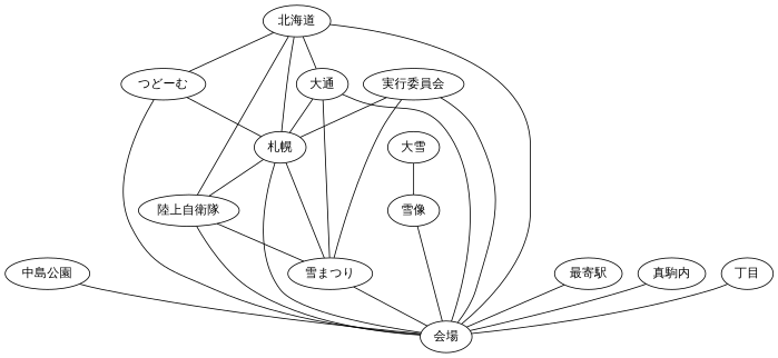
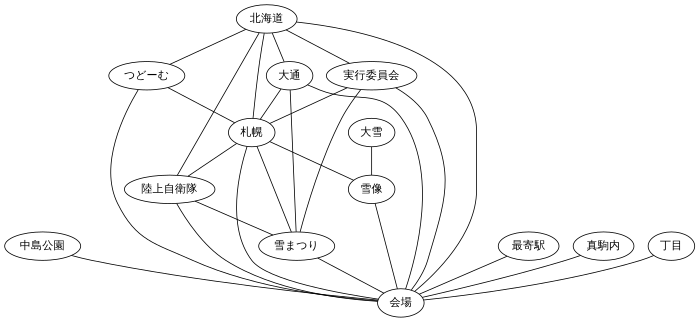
  graph {
    fontname="JetBrains Mono"
    node [fontname="JetBrains Mono"]
    edge [fontname="JetBrains Mono"]
    "中島公園"
    "会場"
    "陸上自衛隊"
    "雪まつり"
    "雪像"
    "北海道"
    "つどーむ"
    "札幌"
    "実行委員会"
    "大通"
    "最寄駅"
    "大雪"
    "真駒内"
    "丁目"
    "中島公園" -- "会場"
    "陸上自衛隊" -- "会場"
    "陸上自衛隊" -- "雪まつり"
    "雪まつり" -- "会場"
    "雪像" -- "会場"
    "北海道" -- "会場"
    "北海道" -- "陸上自衛隊"
    "北海道" -- "つどーむ"
    "北海道" -- "札幌"
+   "北海道" -- "実行委員会"
    "北海道" -- "大通"
    "つどーむ" -- "会場"
    "つどーむ" -- "札幌"
    "札幌" -- "会場"
    "札幌" -- "陸上自衛隊"
    "札幌" -- "雪まつり"
+   "札幌" -- "雪像"
    "実行委員会" -- "会場"
    "実行委員会" -- "雪まつり"
    "実行委員会" -- "札幌"
    "大通" -- "会場"
    "大通" -- "雪まつり"
    "大通" -- "札幌"
    "最寄駅" -- "会場"
    "大雪" -- "雪像"
    "真駒内" -- "会場"
    "丁目" -- "会場"
  }
